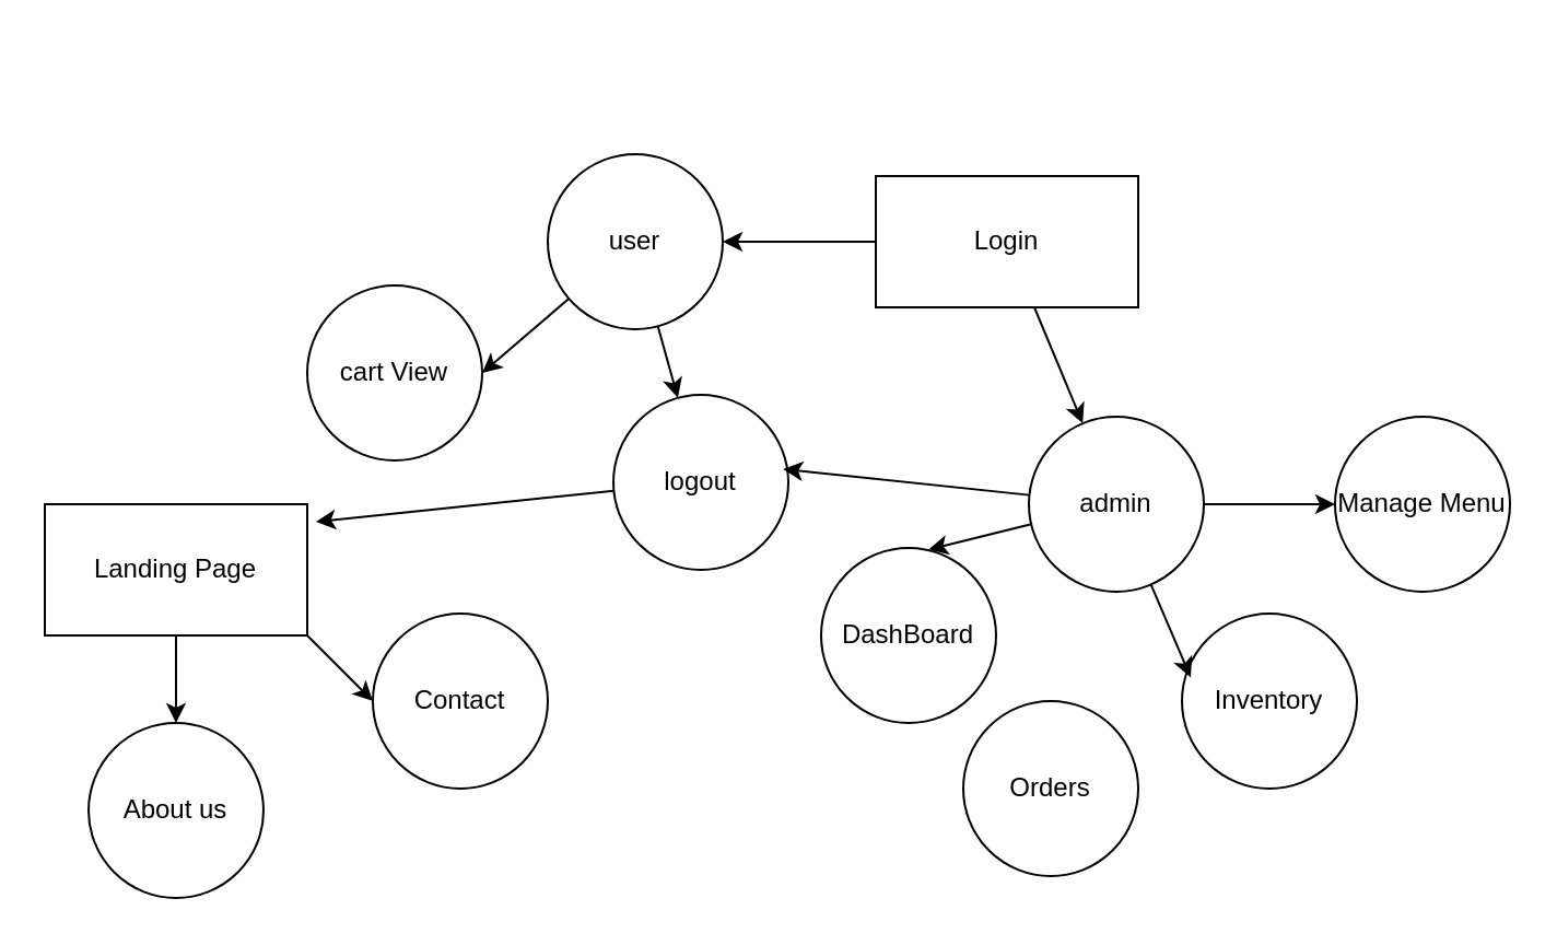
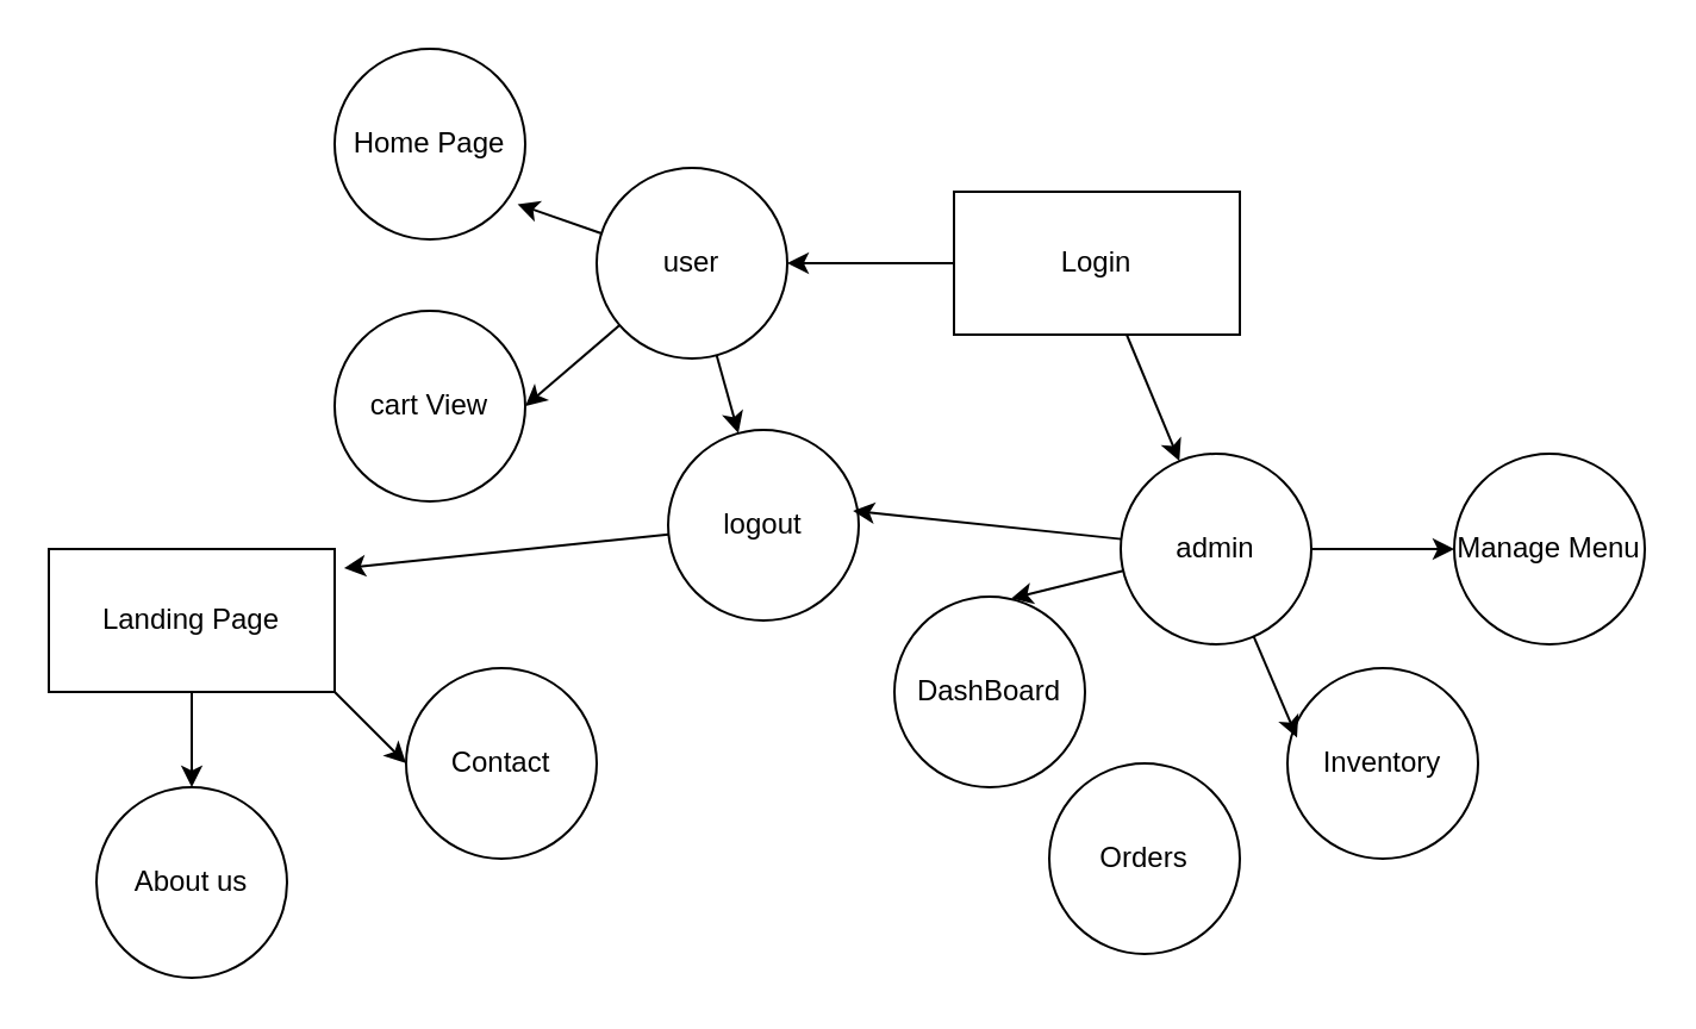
  <mxCell id="0" />
  <mxCell id="1" parent="0" />
  <mxCell id="2" style="edgeStyle=none;html=1;exitX=1;exitY=1;exitDx=0;exitDy=0;entryX=0;entryY=0.5;entryDx=0;entryDy=0;" parent="1" source="4" target="11" edge="1"><mxGeometry relative="1" as="geometry" /></mxCell>
  <mxCell id="3" style="edgeStyle=none;html=1;entryX=0.5;entryY=0;entryDx=0;entryDy=0;" parent="1" source="4" target="10" edge="1"><mxGeometry relative="1" as="geometry" /></mxCell>
  <mxCell id="4" value="Landing Page" style="whiteSpace=wrap;html=1;" parent="1" vertex="1"><mxGeometry x="20" y="230" width="120" height="60" as="geometry" /></mxCell>
  <mxCell id="5" style="edgeStyle=none;html=1;entryX=1;entryY=0.5;entryDx=0;entryDy=0;" edge="1" parent="1" source="7" target="25"><mxGeometry relative="1" as="geometry" /></mxCell>
  <mxCell id="6" style="edgeStyle=none;html=1;" edge="1" parent="1" source="7" target="15"><mxGeometry relative="1" as="geometry" /></mxCell>
  <mxCell id="7" value="user" style="ellipse;whiteSpace=wrap;html=1;" parent="1" vertex="1"><mxGeometry x="250" y="70" width="80" height="80" as="geometry" /></mxCell>
  <mxCell id="8" style="edgeStyle=none;html=1;entryX=0;entryY=0.5;entryDx=0;entryDy=0;" edge="1" parent="1" source="9" target="17"><mxGeometry relative="1" as="geometry" /></mxCell>
  <mxCell id="9" value="admin" style="ellipse;whiteSpace=wrap;html=1;" parent="1" vertex="1"><mxGeometry x="470" y="190" width="80" height="80" as="geometry" /></mxCell>
  <mxCell id="10" value="About us" style="ellipse;whiteSpace=wrap;html=1;" parent="1" vertex="1"><mxGeometry x="40" y="330" width="80" height="80" as="geometry" /></mxCell>
  <mxCell id="11" value="Contact" style="ellipse;whiteSpace=wrap;html=1;" parent="1" vertex="1"><mxGeometry x="170" y="280" width="80" height="80" as="geometry" /></mxCell>
  <mxCell id="12" style="edgeStyle=none;html=1;" parent="1" source="14" target="9" edge="1"><mxGeometry relative="1" as="geometry" /></mxCell>
  <mxCell id="13" style="edgeStyle=none;html=1;exitX=0;exitY=0.5;exitDx=0;exitDy=0;entryX=1;entryY=0.5;entryDx=0;entryDy=0;" parent="1" source="14" target="7" edge="1"><mxGeometry relative="1" as="geometry" /></mxCell>
  <mxCell id="14" value="Login" style="whiteSpace=wrap;html=1;" parent="1" vertex="1"><mxGeometry x="400" y="80" width="120" height="60" as="geometry" /></mxCell>
  <mxCell id="15" value="logout" style="ellipse;whiteSpace=wrap;html=1;" vertex="1" parent="1"><mxGeometry x="280" y="180" width="80" height="80" as="geometry" /></mxCell>
  <mxCell id="16" style="edgeStyle=none;html=1;entryX=1.033;entryY=0.133;entryDx=0;entryDy=0;entryPerimeter=0;" edge="1" parent="1" source="15" target="4"><mxGeometry relative="1" as="geometry" /></mxCell>
  <mxCell id="17" value="Manage Menu" style="ellipse;whiteSpace=wrap;html=1;" vertex="1" parent="1"><mxGeometry x="610" y="190" width="80" height="80" as="geometry" /></mxCell>
  <mxCell id="18" value="Orders" style="ellipse;whiteSpace=wrap;html=1;" vertex="1" parent="1"><mxGeometry x="440" y="320" width="80" height="80" as="geometry" /></mxCell>
  <mxCell id="19" value="Inventory" style="ellipse;whiteSpace=wrap;html=1;" vertex="1" parent="1"><mxGeometry x="540" y="280" width="80" height="80" as="geometry" /></mxCell>
  <mxCell id="20" value="DashBoard" style="ellipse;whiteSpace=wrap;html=1;" vertex="1" parent="1"><mxGeometry x="375" y="250" width="80" height="80" as="geometry" /></mxCell>
  <mxCell id="21" style="edgeStyle=none;html=1;entryX=0.05;entryY=0.365;entryDx=0;entryDy=0;entryPerimeter=0;" edge="1" parent="1" source="9" target="19"><mxGeometry relative="1" as="geometry" /></mxCell>
  <mxCell id="22" style="edgeStyle=none;html=1;entryX=0.613;entryY=0.01;entryDx=0;entryDy=0;entryPerimeter=0;" edge="1" parent="1" source="9" target="20"><mxGeometry relative="1" as="geometry" /></mxCell>
  <mxCell id="23" style="edgeStyle=none;html=1;entryX=0.97;entryY=0.425;entryDx=0;entryDy=0;entryPerimeter=0;" edge="1" parent="1" source="9" target="15"><mxGeometry relative="1" as="geometry" /></mxCell>
+ <mxCell id="24" value="Home Page" style="ellipse;whiteSpace=wrap;html=1;" vertex="1" parent="1"><mxGeometry x="140" y="20" width="80" height="80" as="geometry" /></mxCell>
  <mxCell id="25" value="cart View" style="ellipse;whiteSpace=wrap;html=1;" vertex="1" parent="1"><mxGeometry x="140" y="130" width="80" height="80" as="geometry" /></mxCell>
+ <mxCell id="26" style="edgeStyle=none;html=1;entryX=0.96;entryY=0.815;entryDx=0;entryDy=0;entryPerimeter=0;" edge="1" parent="1" source="7" target="24"><mxGeometry relative="1" as="geometry" /></mxCell>
